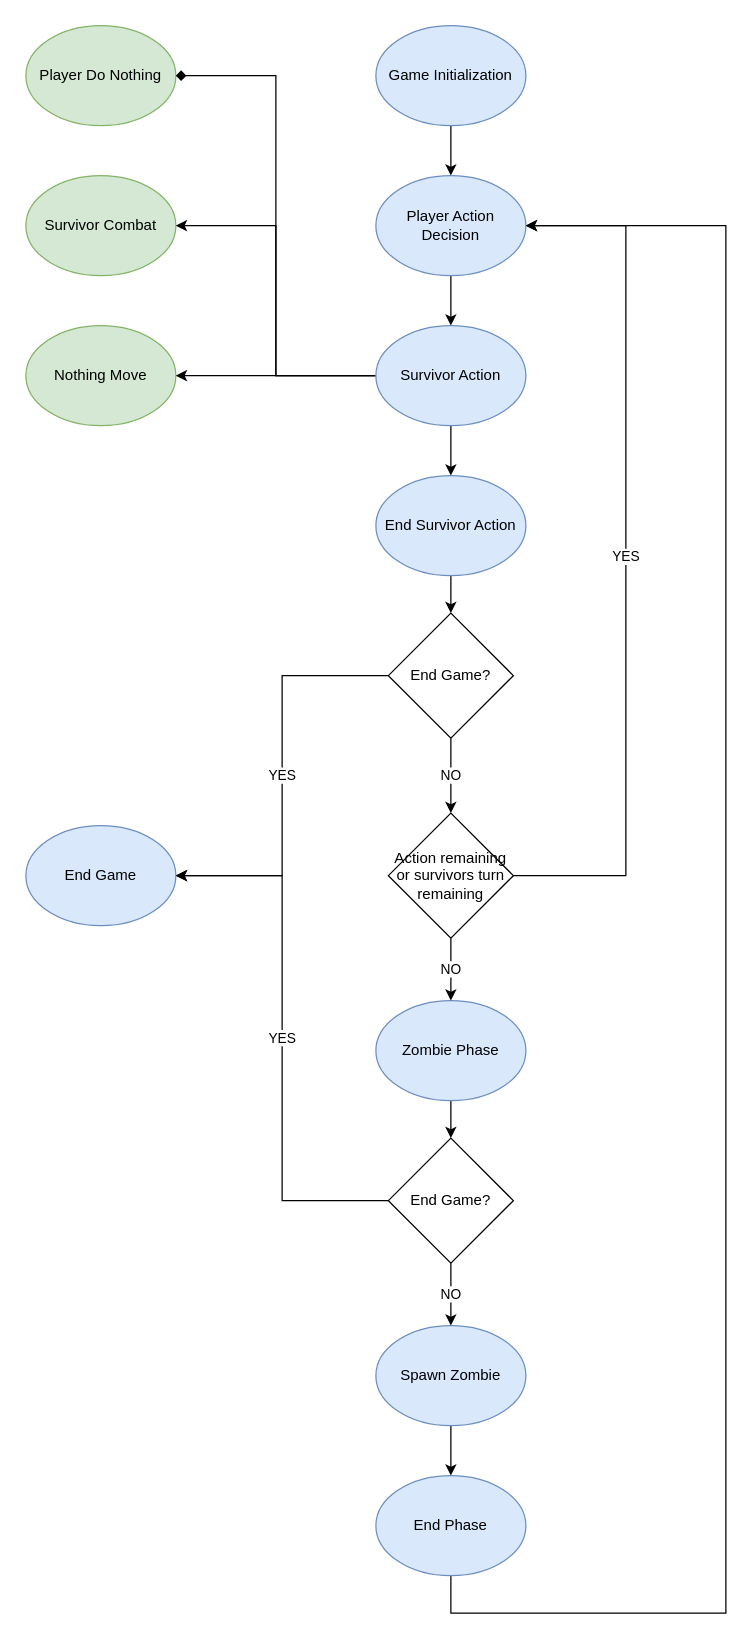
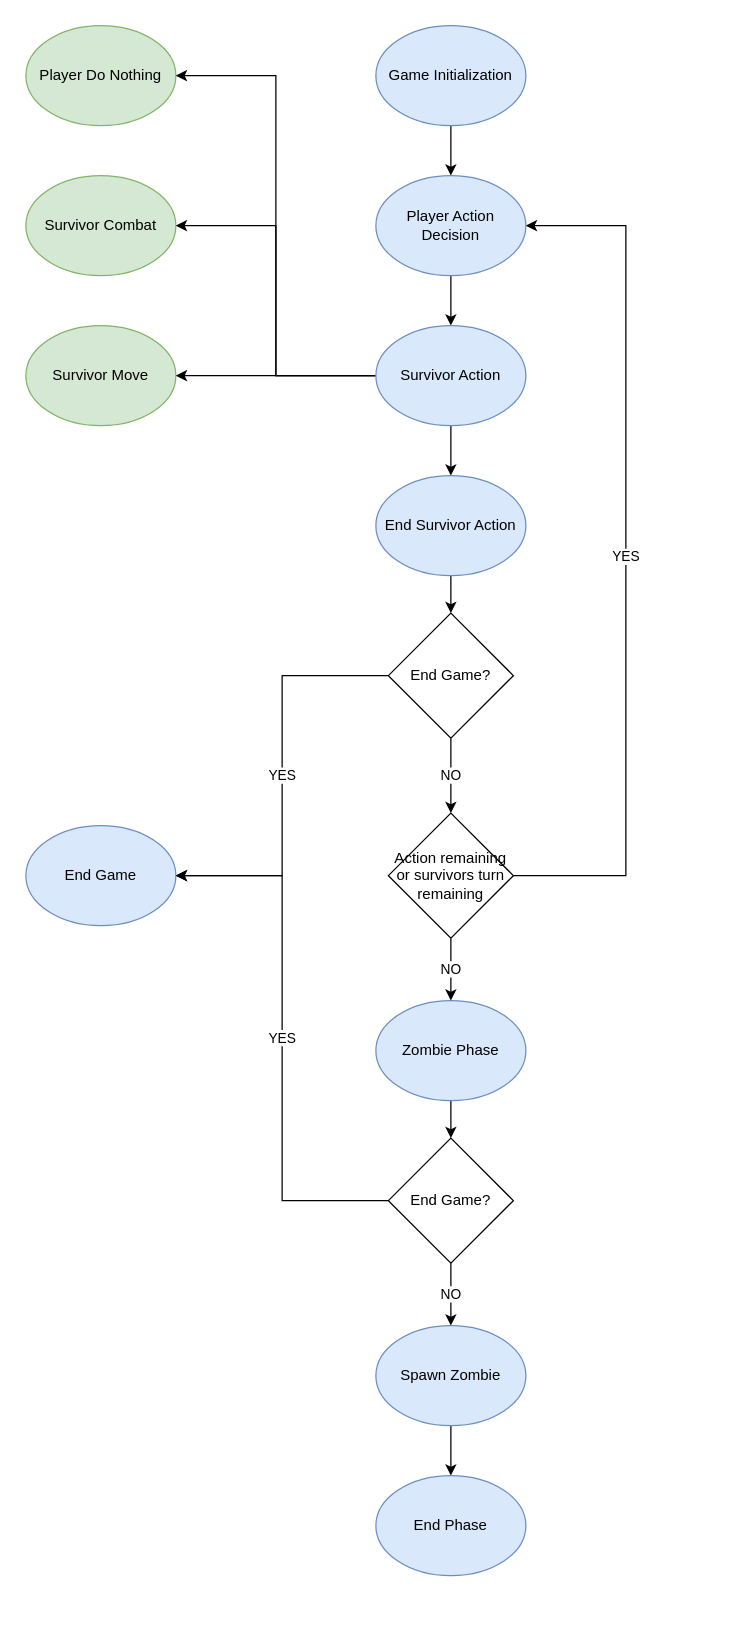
  <mxCell id="0" />
  <mxCell id="1" parent="0" />
  <mxCell id="2" value="" style="edgeStyle=orthogonalEdgeStyle;rounded=0;orthogonalLoop=1;jettySize=auto;html=1;" parent="1" source="3" target="5" edge="1"><mxGeometry relative="1" as="geometry" /></mxCell>
  <mxCell id="3" value="Game Initialization" style="ellipse;whiteSpace=wrap;html=1;fillColor=#dae8fc;strokeColor=#6c8ebf;" parent="1" vertex="1"><mxGeometry x="300" y="20" width="120" height="80" as="geometry" /></mxCell>
  <mxCell id="4" style="edgeStyle=orthogonalEdgeStyle;rounded=0;orthogonalLoop=1;jettySize=auto;html=1;exitX=0.5;exitY=1;exitDx=0;exitDy=0;entryX=0.5;entryY=0;entryDx=0;entryDy=0;" parent="1" source="5" target="22" edge="1"><mxGeometry relative="1" as="geometry" /></mxCell>
  <mxCell id="5" value="Player Action Decision" style="ellipse;whiteSpace=wrap;html=1;fillColor=#dae8fc;strokeColor=#6c8ebf;" parent="1" vertex="1"><mxGeometry x="300" y="140" width="120" height="80" as="geometry" /></mxCell>
  <mxCell id="6" value="End Game" style="ellipse;whiteSpace=wrap;html=1;fillColor=#dae8fc;strokeColor=#6c8ebf;" parent="1" vertex="1"><mxGeometry x="20" y="660" width="120" height="80" as="geometry" /></mxCell>
- <mxCell id="7" value="" style="edgeStyle=orthogonalEdgeStyle;rounded=0;orthogonalLoop=1;jettySize=auto;html=1;exitX=0.5;exitY=1;exitDx=0;exitDy=0;entryX=1;entryY=0.5;entryDx=0;entryDy=0;" parent="1" source="8" target="5" edge="1"><mxGeometry relative="1" as="geometry"><Array as="points"><mxPoint x="360" y="1290" /><mxPoint x="580" y="1290" /><mxPoint x="580" y="180" /></Array></mxGeometry></mxCell>
  <mxCell id="8" value="End Phase" style="ellipse;whiteSpace=wrap;html=1;fillColor=#dae8fc;strokeColor=#6c8ebf;" parent="1" vertex="1"><mxGeometry x="300" y="1180" width="120" height="80" as="geometry" /></mxCell>
  <mxCell id="9" value="" style="edgeStyle=orthogonalEdgeStyle;rounded=0;orthogonalLoop=1;jettySize=auto;html=1;" parent="1" source="10" target="8" edge="1"><mxGeometry relative="1" as="geometry" /></mxCell>
  <mxCell id="10" value="Spawn Zombie" style="ellipse;whiteSpace=wrap;html=1;fillColor=#dae8fc;strokeColor=#6c8ebf;" parent="1" vertex="1"><mxGeometry x="300" y="1060" width="120" height="80" as="geometry" /></mxCell>
  <mxCell id="11" style="edgeStyle=orthogonalEdgeStyle;rounded=0;orthogonalLoop=1;jettySize=auto;html=1;exitX=0.5;exitY=1;exitDx=0;exitDy=0;entryX=0.5;entryY=0;entryDx=0;entryDy=0;" parent="1" source="12" target="31" edge="1"><mxGeometry relative="1" as="geometry" /></mxCell>
  <mxCell id="12" value="Zombie Phase" style="ellipse;whiteSpace=wrap;html=1;fillColor=#dae8fc;strokeColor=#6c8ebf;" parent="1" vertex="1"><mxGeometry x="300" y="800" width="120" height="80" as="geometry" /></mxCell>
  <mxCell id="13" style="edgeStyle=orthogonalEdgeStyle;rounded=0;orthogonalLoop=1;jettySize=auto;html=1;exitX=0.5;exitY=1;exitDx=0;exitDy=0;entryX=0.5;entryY=0;entryDx=0;entryDy=0;" parent="1" source="14" target="25" edge="1"><mxGeometry relative="1" as="geometry"><Array as="points"><mxPoint x="360" y="480" /><mxPoint x="360" y="480" /></Array></mxGeometry></mxCell>
  <mxCell id="14" value="End Survivor Action" style="ellipse;whiteSpace=wrap;html=1;fillColor=#dae8fc;strokeColor=#6c8ebf;" parent="1" vertex="1"><mxGeometry x="300" y="380" width="120" height="80" as="geometry" /></mxCell>
  <mxCell id="15" value="Survivor Combat" style="ellipse;whiteSpace=wrap;html=1;fillColor=#d5e8d4;strokeColor=#82b366;" parent="1" vertex="1"><mxGeometry x="20" y="140" width="120" height="80" as="geometry" /></mxCell>
  <mxCell id="16" value="Player Do Nothing" style="ellipse;whiteSpace=wrap;html=1;fillColor=#d5e8d4;strokeColor=#82b366;" parent="1" vertex="1"><mxGeometry x="20" y="20" width="120" height="80" as="geometry" /></mxCell>
- <mxCell id="17" value="Nothing Move" style="ellipse;whiteSpace=wrap;html=1;fillColor=#d5e8d4;strokeColor=#82b366;" parent="1" vertex="1"><mxGeometry x="20" y="260" width="120" height="80" as="geometry" /></mxCell>
+ <mxCell id="17" value="Survivor Move" style="ellipse;whiteSpace=wrap;html=1;fillColor=#d5e8d4;strokeColor=#82b366;" parent="1" vertex="1"><mxGeometry x="20" y="260" width="120" height="80" as="geometry" /></mxCell>
  <mxCell id="18" value="" style="edgeStyle=orthogonalEdgeStyle;rounded=0;orthogonalLoop=1;jettySize=auto;html=1;" parent="1" source="22" target="14" edge="1"><mxGeometry relative="1" as="geometry" /></mxCell>
  <mxCell id="19" style="edgeStyle=orthogonalEdgeStyle;rounded=0;orthogonalLoop=1;jettySize=auto;html=1;exitX=0;exitY=0.5;exitDx=0;exitDy=0;entryX=1;entryY=0.5;entryDx=0;entryDy=0;" parent="1" source="22" target="17" edge="1"><mxGeometry relative="1" as="geometry" /></mxCell>
  <mxCell id="20" style="edgeStyle=orthogonalEdgeStyle;rounded=0;orthogonalLoop=1;jettySize=auto;html=1;exitX=0;exitY=0.5;exitDx=0;exitDy=0;entryX=1;entryY=0.5;entryDx=0;entryDy=0;" parent="1" source="22" target="15" edge="1"><mxGeometry relative="1" as="geometry" /></mxCell>
- <mxCell id="21" style="edgeStyle=orthogonalEdgeStyle;rounded=0;orthogonalLoop=1;jettySize=auto;html=1;exitX=0;exitY=0.5;exitDx=0;exitDy=0;entryX=1;entryY=0.5;entryDx=0;entryDy=0;endArrow=diamond;" parent="1" source="22" target="16" edge="1"><mxGeometry relative="1" as="geometry" /></mxCell>
+ <mxCell id="21" style="edgeStyle=orthogonalEdgeStyle;rounded=0;orthogonalLoop=1;jettySize=auto;html=1;exitX=0;exitY=0.5;exitDx=0;exitDy=0;entryX=1;entryY=0.5;entryDx=0;entryDy=0;" parent="1" source="22" target="16" edge="1"><mxGeometry relative="1" as="geometry" /></mxCell>
  <mxCell id="22" value="Survivor Action" style="ellipse;whiteSpace=wrap;html=1;fillColor=#dae8fc;strokeColor=#6c8ebf;" parent="1" vertex="1"><mxGeometry x="300" y="260" width="120" height="80" as="geometry" /></mxCell>
  <mxCell id="23" value="NO" style="edgeStyle=orthogonalEdgeStyle;rounded=0;orthogonalLoop=1;jettySize=auto;html=1;exitX=0.5;exitY=1;exitDx=0;exitDy=0;entryX=0.5;entryY=0;entryDx=0;entryDy=0;" parent="1" source="25" target="28" edge="1"><mxGeometry relative="1" as="geometry" /></mxCell>
  <mxCell id="24" value="YES" style="edgeStyle=orthogonalEdgeStyle;rounded=0;orthogonalLoop=1;jettySize=auto;html=1;exitX=0;exitY=0.5;exitDx=0;exitDy=0;entryX=1;entryY=0.5;entryDx=0;entryDy=0;" parent="1" source="25" target="6" edge="1"><mxGeometry relative="1" as="geometry" /></mxCell>
  <mxCell id="25" value="End Game?" style="rhombus;whiteSpace=wrap;html=1;" parent="1" vertex="1"><mxGeometry x="310" y="490" width="100" height="100" as="geometry" /></mxCell>
  <mxCell id="26" value="YES" style="edgeStyle=orthogonalEdgeStyle;rounded=0;orthogonalLoop=1;jettySize=auto;html=1;exitX=1;exitY=0.5;exitDx=0;exitDy=0;entryX=1;entryY=0.5;entryDx=0;entryDy=0;" parent="1" source="28" target="5" edge="1"><mxGeometry relative="1" as="geometry"><mxPoint x="460" y="350" as="targetPoint" /><Array as="points"><mxPoint x="500" y="700" /><mxPoint x="500" y="180" /></Array></mxGeometry></mxCell>
  <mxCell id="27" value="NO" style="edgeStyle=orthogonalEdgeStyle;rounded=0;orthogonalLoop=1;jettySize=auto;html=1;exitX=0.5;exitY=1;exitDx=0;exitDy=0;entryX=0.5;entryY=0;entryDx=0;entryDy=0;" parent="1" source="28" target="12" edge="1"><mxGeometry relative="1" as="geometry" /></mxCell>
  <mxCell id="28" value="Action remaining or survivors turn remaining" style="rhombus;whiteSpace=wrap;html=1;" parent="1" vertex="1"><mxGeometry x="310" y="650" width="100" height="100" as="geometry" /></mxCell>
  <mxCell id="29" value="NO" style="edgeStyle=orthogonalEdgeStyle;rounded=0;orthogonalLoop=1;jettySize=auto;html=1;exitX=0.5;exitY=1;exitDx=0;exitDy=0;entryX=0.5;entryY=0;entryDx=0;entryDy=0;" parent="1" source="31" target="10" edge="1"><mxGeometry relative="1" as="geometry" /></mxCell>
  <mxCell id="30" value="YES" style="edgeStyle=orthogonalEdgeStyle;rounded=0;orthogonalLoop=1;jettySize=auto;html=1;exitX=0;exitY=0.5;exitDx=0;exitDy=0;entryX=1;entryY=0.5;entryDx=0;entryDy=0;" parent="1" source="31" target="6" edge="1"><mxGeometry relative="1" as="geometry" /></mxCell>
  <mxCell id="31" value="End Game?" style="rhombus;whiteSpace=wrap;html=1;" parent="1" vertex="1"><mxGeometry x="310" y="910" width="100" height="100" as="geometry" /></mxCell>
